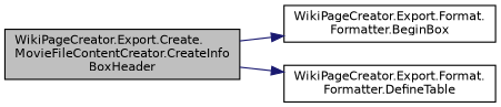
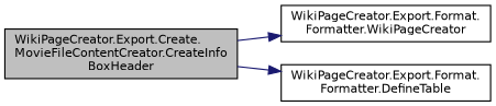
  digraph {
    rankdir=LR
    node [color=black fillcolor=white fontname=Helvetica fontsize=10 shape=record style=filled]
    edge [color=midnightblue fontname=Helvetica fontsize=10 labelfontname=Helvetica labelfontsize=10 style=solid]
    n1 [fillcolor=grey75 fontcolor=black height=0.2 label="WikiPageCreator.Export.Create.\lMovieFileContentCreator.CreateInfo\lBoxHeader" width=0.4]
-   n2 [height=0.2 label="WikiPageCreator.Export.Format.\lFormatter.BeginBox" width=0.4]
+   n2 [height=0.2 label="WikiPageCreator.Export.Format.\lFormatter.WikiPageCreator" width=0.4]
    n3 [height=0.2 label="WikiPageCreator.Export.Format.\lFormatter.DefineTable" width=0.4]
    n1 -> n2
    n1 -> n3
  }
